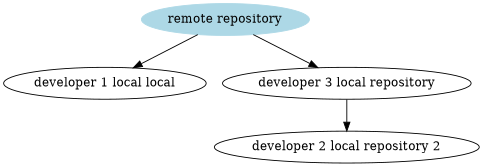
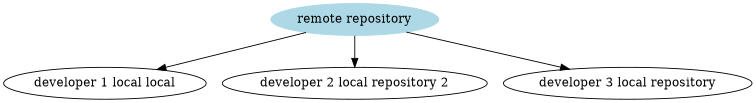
  digraph {
    "remote repository" [color=lightblue style=filled]
    n2 [label="developer 1 local local"]
    "developer 2 local repository 2"
    "developer 3 local repository"
    "remote repository" -> n2
-   "developer 3 local repository" -> "developer 2 local repository 2"
+   "remote repository" -> "developer 2 local repository 2"
    "remote repository" -> "developer 3 local repository"
  }
